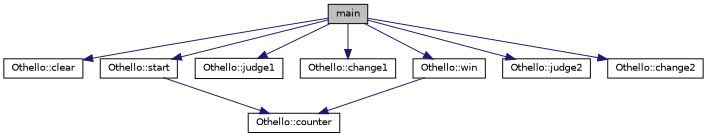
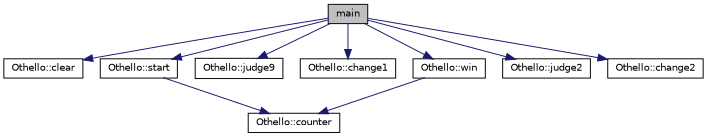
  digraph {
    rankdir=TB
    node [color=black fillcolor=white fontname=Helvetica fontsize=10 shape=record style=filled]
    edge [color=midnightblue fontname=Helvetica fontsize=10 labelfontname=Helvetica labelfontsize=10 style=solid]
    n1 [fillcolor=grey75 fontcolor=black height=0.2 label=main width=0.4]
    n2 [height=0.2 label="Othello::clear" width=0.4]
    n3 [height=0.2 label="Othello::start" width=0.4]
-   n4 [height=0.2 label="Othello::judge1" width=0.4]
+   n4 [height=0.2 label="Othello::judge9" width=0.4]
    n5 [height=0.2 label="Othello::change1" width=0.4]
    n6 [height=0.2 label="Othello::win" width=0.4]
    n7 [height=0.2 label="Othello::judge2" width=0.4]
    n8 [height=0.2 label="Othello::change2" width=0.4]
    n9 [height=0.2 label="Othello::counter" width=0.4]
    n1 -> n2
    n1 -> n3
    n1 -> n4
    n1 -> n5
    n1 -> n6
    n1 -> n7
    n1 -> n8
    n3 -> n9
    n6 -> n9
  }
